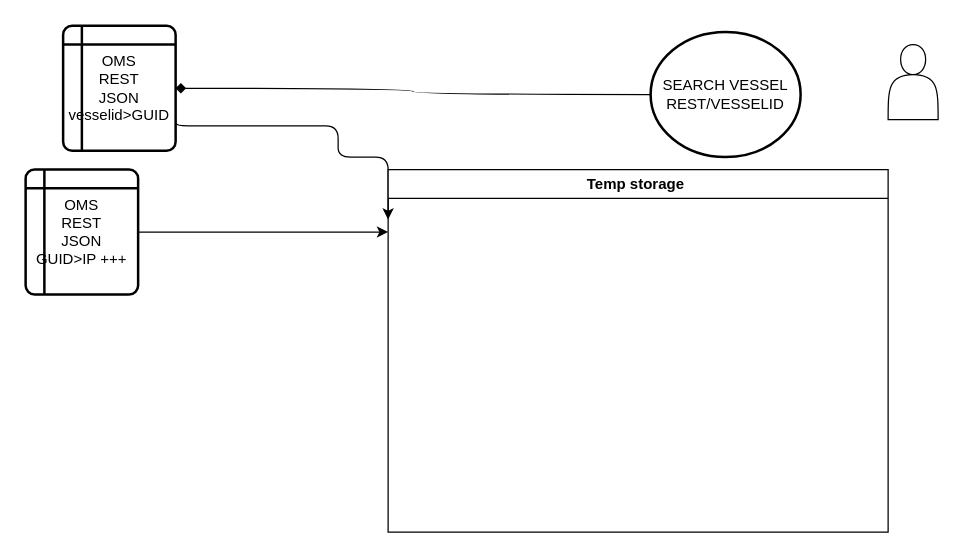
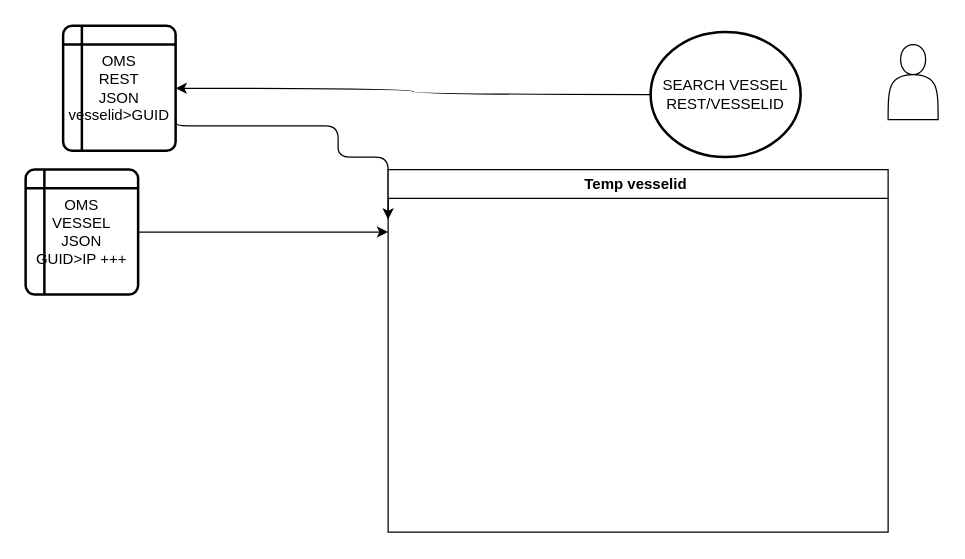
  <mxCell id="0" />
  <mxCell id="1" parent="0" />
  <mxCell id="2" style="edgeStyle=orthogonalEdgeStyle;rounded=1;orthogonalLoop=1;jettySize=auto;html=1;exitX=1;exitY=0.75;exitDx=0;exitDy=0;" edge="1" parent="1" source="3"><mxGeometry relative="1" as="geometry"><mxPoint x="310" y="175" as="targetPoint" /><Array as="points"><mxPoint x="270" y="100" /><mxPoint x="270" y="125" /></Array></mxGeometry></mxCell>
  <mxCell id="3" value="OMS&lt;br&gt;REST&lt;br&gt;JSON&lt;br&gt;vesselid&amp;gt;GUID" style="shape=internalStorage;whiteSpace=wrap;html=1;dx=15;dy=15;rounded=1;arcSize=8;strokeWidth=2;" vertex="1" parent="1"><mxGeometry x="50" y="20" width="90" height="100" as="geometry" /></mxCell>
- <mxCell id="4" style="edgeStyle=orthogonalEdgeStyle;curved=1;rounded=0;orthogonalLoop=1;jettySize=auto;html=1;entryX=1;entryY=0.5;entryDx=0;entryDy=0;endArrow=diamond;" edge="1" parent="1" source="5" target="3"><mxGeometry relative="1" as="geometry" /></mxCell>
+ <mxCell id="4" style="edgeStyle=orthogonalEdgeStyle;curved=1;rounded=0;orthogonalLoop=1;jettySize=auto;html=1;entryX=1;entryY=0.5;entryDx=0;entryDy=0;" edge="1" parent="1" source="5" target="3"><mxGeometry relative="1" as="geometry" /></mxCell>
  <mxCell id="5" value="SEARCH VESSEL REST/VESSELID" style="strokeWidth=2;html=1;shape=mxgraph.flowchart.start_2;whiteSpace=wrap;" vertex="1" parent="1"><mxGeometry x="520" y="25" width="120" height="100" as="geometry" /></mxCell>
- <mxCell id="6" value="Temp storage&amp;nbsp;" style="swimlane;whiteSpace=wrap;html=1;" vertex="1" parent="1"><mxGeometry x="310" y="135" width="400" height="290" as="geometry" /></mxCell>
+ <mxCell id="6" value="Temp vesselid&amp;nbsp;" style="swimlane;whiteSpace=wrap;html=1;" vertex="1" parent="1"><mxGeometry x="310" y="135" width="400" height="290" as="geometry" /></mxCell>
  <mxCell id="7" style="edgeStyle=orthogonalEdgeStyle;curved=1;rounded=0;orthogonalLoop=1;jettySize=auto;html=1;" edge="1" parent="1" source="8"><mxGeometry relative="1" as="geometry"><mxPoint x="310" y="185" as="targetPoint" /></mxGeometry></mxCell>
- <mxCell id="8" value="OMS&lt;br&gt;REST&lt;br&gt;JSON&lt;br&gt;GUID&amp;gt;IP +++" style="shape=internalStorage;whiteSpace=wrap;html=1;dx=15;dy=15;rounded=1;arcSize=8;strokeWidth=2;" vertex="1" parent="1"><mxGeometry x="20" y="135" width="90" height="100" as="geometry" /></mxCell>
+ <mxCell id="8" value="OMS&lt;br&gt;VESSEL&lt;br&gt;JSON&lt;br&gt;GUID&amp;gt;IP +++" style="shape=internalStorage;whiteSpace=wrap;html=1;dx=15;dy=15;rounded=1;arcSize=8;strokeWidth=2;" vertex="1" parent="1"><mxGeometry x="20" y="135" width="90" height="100" as="geometry" /></mxCell>
  <mxCell id="9" value="" style="shape=actor;whiteSpace=wrap;html=1;" vertex="1" parent="1"><mxGeometry x="710" y="35" width="40" height="60" as="geometry" /></mxCell>
